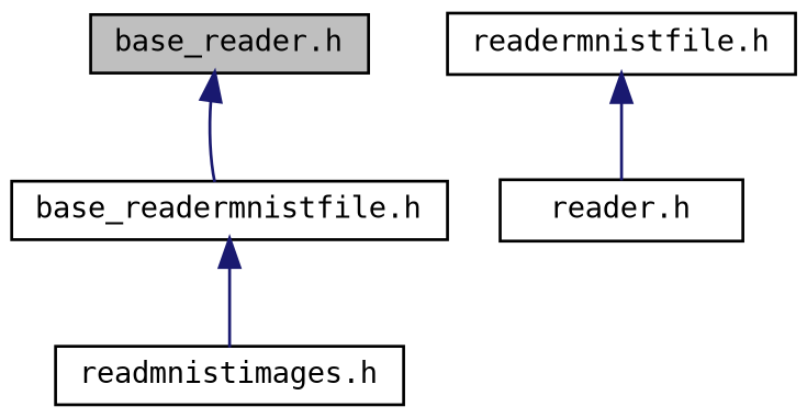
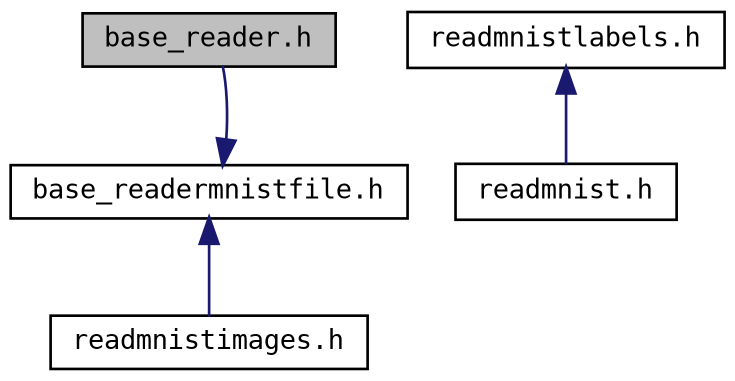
  digraph {
    fontname="DejaVu Sans Mono"
    node [color=black fillcolor=white fontname="DejaVu Sans Mono" fontsize=10 shape=record style=filled]
    edge [color=midnightblue dir=back fontname="DejaVu Sans Mono" fontsize=10 labelfontname=Helvetica labelfontsize=10 style=solid]
    n1 [fillcolor=grey75 fontcolor=black height=0.2 label="base_reader.h" width=0.4]
    n2 [height=0.2 label="base_readermnistfile.h" width=0.4]
    n3 [height=0.2 label="readmnistimages.h" width=0.4]
-   n4 [height=0.2 label="readermnistfile.h" width=0.4]
-   n5 [height=0.2 label="reader.h" width=0.4]
-   n1 -> n2
+   n4 [height=0.2 label="readmnistlabels.h" width=0.4]
+   n5 [height=0.2 label="readmnist.h" width=0.4]
+   n2 -> n1
    n2 -> n3
    n4 -> n5
  }
